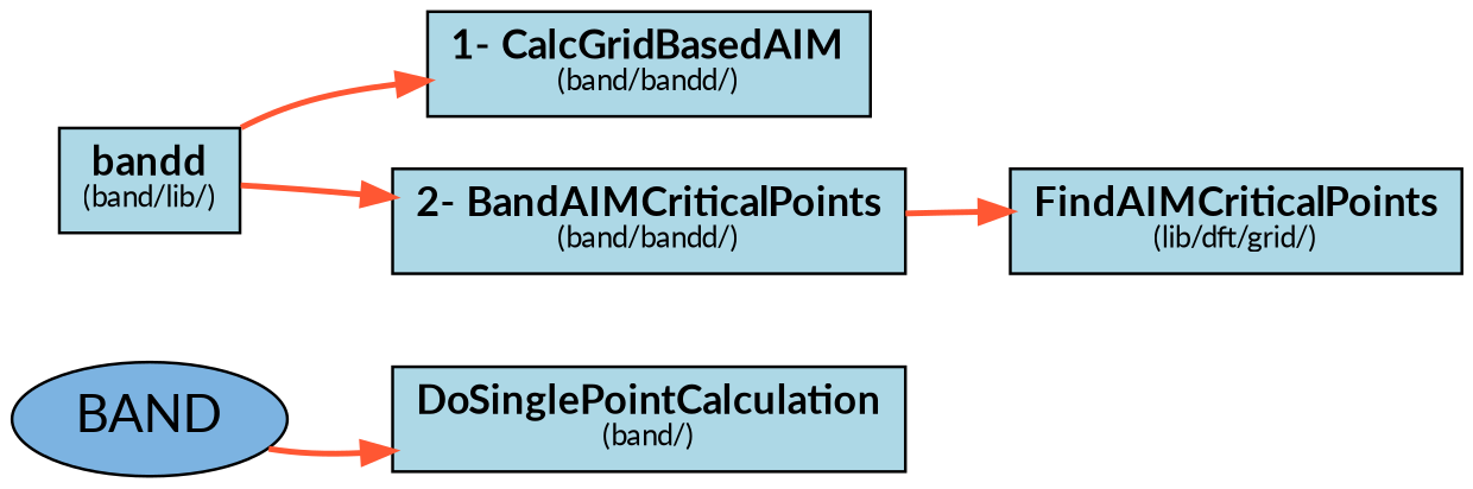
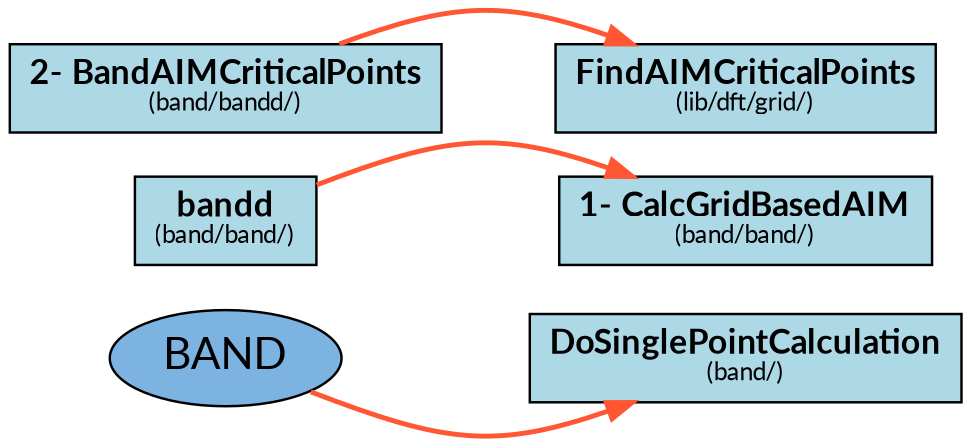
  digraph {
    fontname=Lato
    rankdir=LR
    splines=curved
    node [fillcolor="#ADD8E6" fontcolor="#000000" fontname=Lato shape=box style=filled]
    edge [color="#FF5733" fontname=Lato penwidth=2]
    BAND [fillcolor="#7cb3e1" fontsize=18 fontweight=bold shape=ellipse]
    n2 [label=<<b>DoSinglePointCalculation</b><br/><font point-size="10">(band/)</font>>]
-   n3 [label=<<b>bandd</b><br/><font point-size="10">(band/lib/)</font>>]
-   n4 [label=<<b>1- CalcGridBasedAIM</b><br/><font point-size="10">(band/bandd/)</font>>]
+   n3 [label=<<b>bandd</b><br/><font point-size="10">(band/band/)</font>>]
+   n4 [label=<<b>1- CalcGridBasedAIM</b><br/><font point-size="10">(band/band/)</font>>]
    n5 [label=<<b>2- BandAIMCriticalPoints</b><br/><font point-size="10">(band/bandd/)</font>>]
    n6 [label=<<b>FindAIMCriticalPoints</b><br/><font point-size="10">(lib/dft/grid/)</font>>]
    BAND -> n2
    n3 -> n4
-   n3 -> n5
    n5 -> n6
  }
